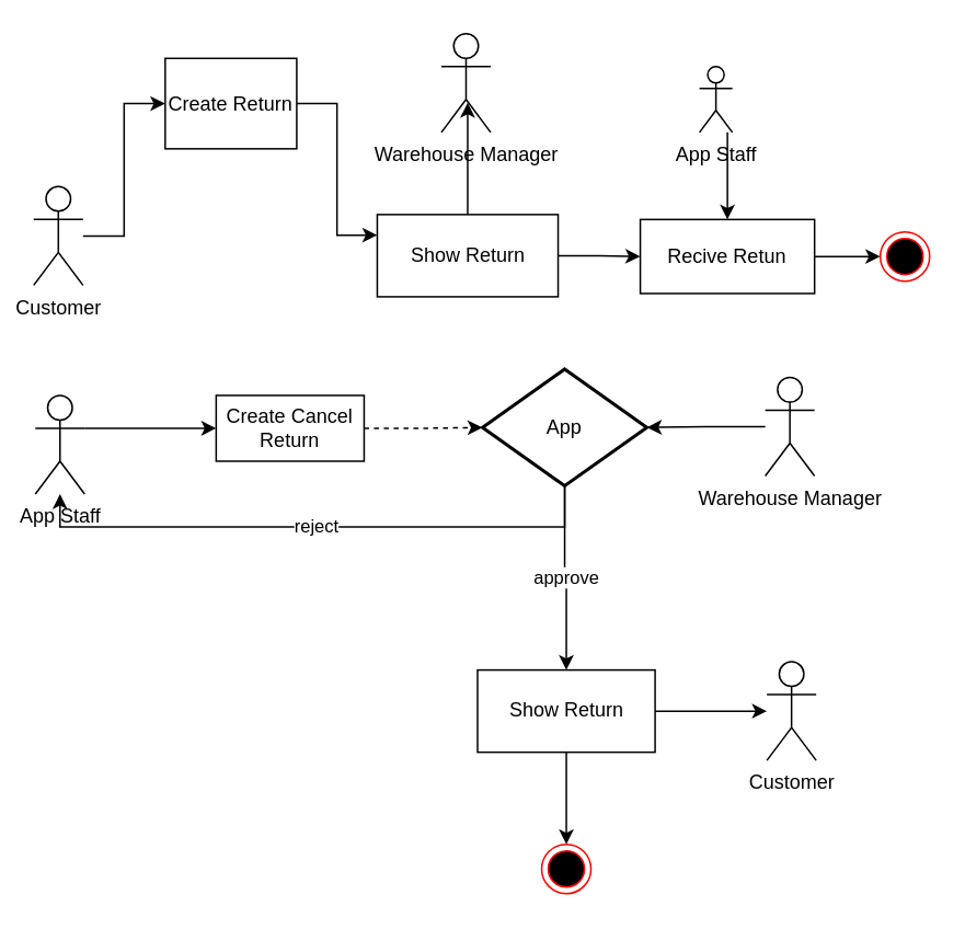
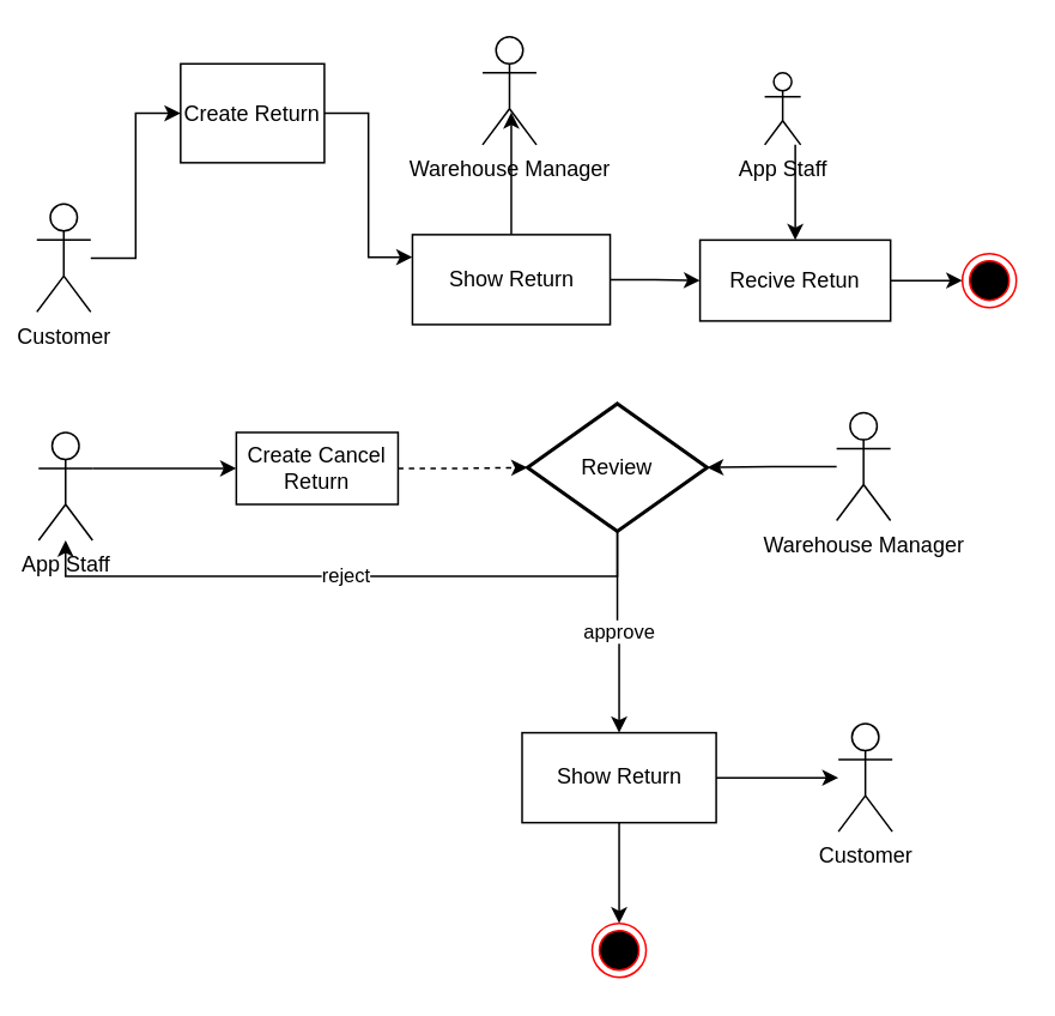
  <mxCell id="0" />
  <mxCell id="1" parent="0" />
  <mxCell id="2" style="edgeStyle=orthogonalEdgeStyle;rounded=0;orthogonalLoop=1;jettySize=auto;html=1;exitX=1;exitY=0.5;exitDx=0;exitDy=0;entryX=0;entryY=0.25;entryDx=0;entryDy=0;" edge="1" parent="1" source="3" target="21"><mxGeometry relative="1" as="geometry" /></mxCell>
  <mxCell id="3" value="Create Return" style="rounded=0;whiteSpace=wrap;html=1;" parent="1" vertex="1"><mxGeometry x="100" y="35" width="80" height="55" as="geometry" /></mxCell>
  <mxCell id="4" style="edgeStyle=orthogonalEdgeStyle;rounded=0;orthogonalLoop=1;jettySize=auto;html=1;entryX=0;entryY=0.5;entryDx=0;entryDy=0;" edge="1" parent="1" source="5" target="3"><mxGeometry relative="1" as="geometry" /></mxCell>
  <mxCell id="5" value="Customer" style="shape=umlActor;verticalLabelPosition=bottom;verticalAlign=top;html=1;" vertex="1" parent="1"><mxGeometry x="20" y="113" width="30" height="60" as="geometry" /></mxCell>
  <mxCell id="6" style="edgeStyle=orthogonalEdgeStyle;rounded=0;orthogonalLoop=1;jettySize=auto;html=1;" edge="1" parent="1" source="7" target="8"><mxGeometry relative="1" as="geometry" /></mxCell>
  <mxCell id="7" value="Recive Retun" style="rounded=0;whiteSpace=wrap;html=1;" vertex="1" parent="1"><mxGeometry x="389" y="133" width="106" height="45" as="geometry" /></mxCell>
  <mxCell id="8" value="" style="ellipse;html=1;shape=endState;fillColor=#000000;strokeColor=#ff0000;" vertex="1" parent="1"><mxGeometry x="535" y="140.5" width="30" height="30" as="geometry" /></mxCell>
  <mxCell id="9" style="edgeStyle=orthogonalEdgeStyle;rounded=0;orthogonalLoop=1;jettySize=auto;html=1;entryX=0.5;entryY=0;entryDx=0;entryDy=0;" edge="1" parent="1" source="10" target="7"><mxGeometry relative="1" as="geometry"><Array as="points"><mxPoint x="442" y="70" /><mxPoint x="442" y="70" /></Array></mxGeometry></mxCell>
  <mxCell id="10" value="App Staff" style="shape=umlActor;verticalLabelPosition=bottom;verticalAlign=top;html=1;outlineConnect=0;" vertex="1" parent="1"><mxGeometry x="425" y="40" width="20" height="40" as="geometry" /></mxCell>
  <mxCell id="11" style="edgeStyle=orthogonalEdgeStyle;rounded=0;orthogonalLoop=1;jettySize=auto;html=1;exitX=1;exitY=0.333;exitDx=0;exitDy=0;exitPerimeter=0;" edge="1" parent="1" source="12" target="14"><mxGeometry relative="1" as="geometry" /></mxCell>
  <mxCell id="12" value="App Staff" style="shape=umlActor;verticalLabelPosition=bottom;verticalAlign=top;html=1;outlineConnect=0;" vertex="1" parent="1"><mxGeometry x="21" y="240" width="30" height="60" as="geometry" /></mxCell>
  <mxCell id="13" style="edgeStyle=orthogonalEdgeStyle;rounded=0;orthogonalLoop=1;jettySize=auto;html=1;dashed=1;" edge="1" parent="1" source="14" target="18"><mxGeometry relative="1" as="geometry" /></mxCell>
  <mxCell id="14" value="Create Cancel Return" style="rounded=0;whiteSpace=wrap;html=1;" vertex="1" parent="1"><mxGeometry x="131" y="240" width="90" height="40" as="geometry" /></mxCell>
  <mxCell id="15" value="Customer" style="shape=umlActor;verticalLabelPosition=bottom;verticalAlign=top;html=1;outlineConnect=0;" vertex="1" parent="1"><mxGeometry x="466" y="402" width="30" height="60" as="geometry" /></mxCell>
  <mxCell id="16" value="approve" style="edgeStyle=orthogonalEdgeStyle;rounded=0;orthogonalLoop=1;jettySize=auto;html=1;" edge="1" parent="1" source="18" target="27"><mxGeometry relative="1" as="geometry" /></mxCell>
  <mxCell id="17" value="reject" style="edgeStyle=orthogonalEdgeStyle;rounded=0;orthogonalLoop=1;jettySize=auto;html=1;" edge="1" parent="1" source="18" target="12"><mxGeometry relative="1" as="geometry"><Array as="points"><mxPoint x="343" y="320" /><mxPoint x="36" y="320" /></Array></mxGeometry></mxCell>
- <mxCell id="18" value="App" style="strokeWidth=2;html=1;shape=mxgraph.flowchart.decision;whiteSpace=wrap;" vertex="1" parent="1"><mxGeometry x="293" y="224" width="100" height="71" as="geometry" /></mxCell>
+ <mxCell id="18" value="Review" style="strokeWidth=2;html=1;shape=mxgraph.flowchart.decision;whiteSpace=wrap;" vertex="1" parent="1"><mxGeometry x="293" y="224" width="100" height="71" as="geometry" /></mxCell>
  <mxCell id="19" style="edgeStyle=orthogonalEdgeStyle;rounded=0;orthogonalLoop=1;jettySize=auto;html=1;entryX=0.533;entryY=0.7;entryDx=0;entryDy=0;entryPerimeter=0;" edge="1" parent="1" source="21" target="22"><mxGeometry relative="1" as="geometry" /></mxCell>
  <mxCell id="20" style="edgeStyle=orthogonalEdgeStyle;rounded=0;orthogonalLoop=1;jettySize=auto;html=1;entryX=0;entryY=0.5;entryDx=0;entryDy=0;" edge="1" parent="1" source="21" target="7"><mxGeometry relative="1" as="geometry" /></mxCell>
  <mxCell id="21" value="Show Return" style="html=1;" vertex="1" parent="1"><mxGeometry x="229" y="130" width="110" height="50" as="geometry" /></mxCell>
  <mxCell id="22" value="Warehouse Manager" style="shape=umlActor;verticalLabelPosition=bottom;verticalAlign=top;html=1;" vertex="1" parent="1"><mxGeometry x="268" y="20" width="30" height="60" as="geometry" /></mxCell>
  <mxCell id="23" style="edgeStyle=orthogonalEdgeStyle;rounded=0;orthogonalLoop=1;jettySize=auto;html=1;" edge="1" parent="1" source="24" target="18"><mxGeometry relative="1" as="geometry" /></mxCell>
  <mxCell id="24" value="Warehouse Manager" style="shape=umlActor;verticalLabelPosition=bottom;verticalAlign=top;html=1;" vertex="1" parent="1"><mxGeometry x="465" y="229" width="30" height="60" as="geometry" /></mxCell>
  <mxCell id="25" style="edgeStyle=orthogonalEdgeStyle;rounded=0;orthogonalLoop=1;jettySize=auto;html=1;" edge="1" parent="1" source="27" target="15"><mxGeometry relative="1" as="geometry" /></mxCell>
  <mxCell id="26" style="edgeStyle=orthogonalEdgeStyle;rounded=0;orthogonalLoop=1;jettySize=auto;html=1;entryX=0.5;entryY=0;entryDx=0;entryDy=0;" edge="1" parent="1" source="27" target="28"><mxGeometry relative="1" as="geometry" /></mxCell>
  <mxCell id="27" value="Show Return" style="html=1;" vertex="1" parent="1"><mxGeometry x="290" y="407" width="108" height="50" as="geometry" /></mxCell>
  <mxCell id="28" value="" style="ellipse;html=1;shape=endState;fillColor=#000000;strokeColor=#ff0000;" vertex="1" parent="1"><mxGeometry x="329" y="513" width="30" height="30" as="geometry" /></mxCell>
